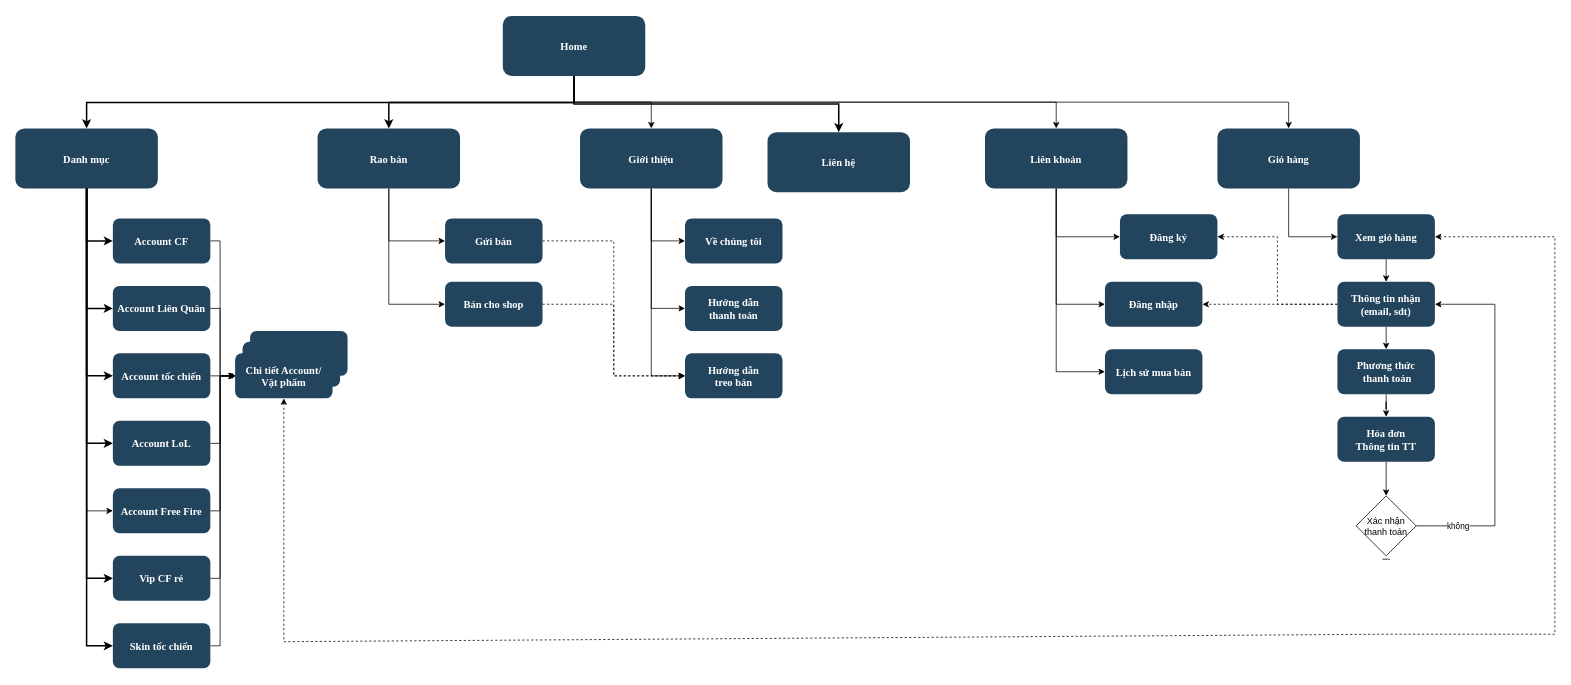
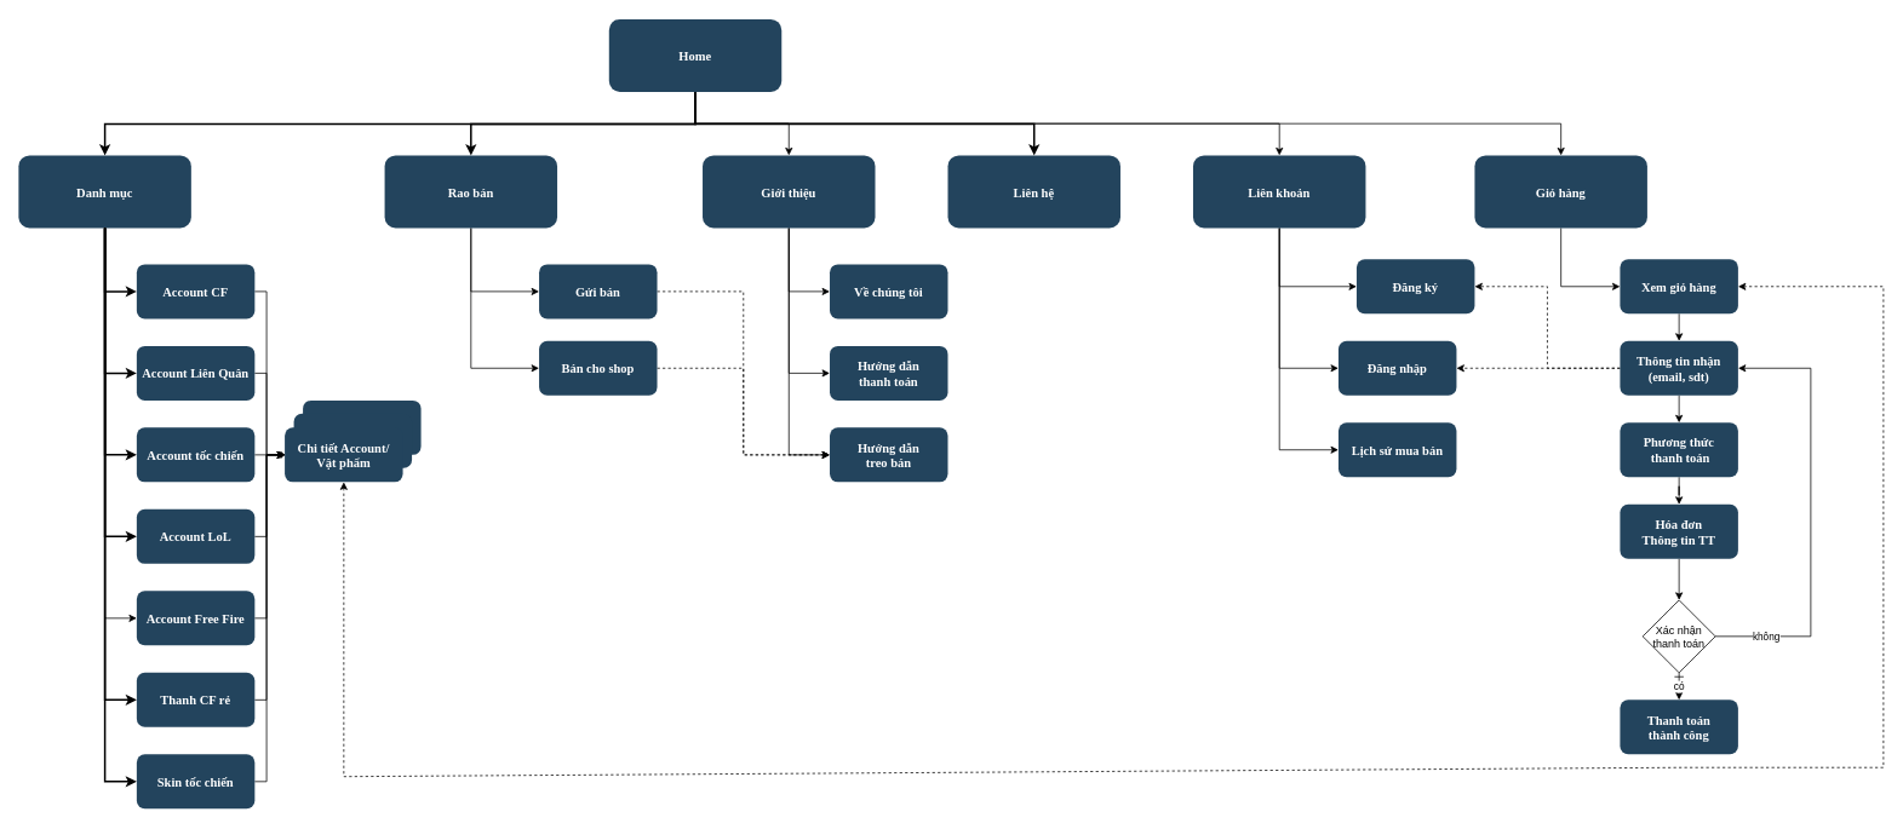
  <mxCell id="0" />
  <mxCell id="1" parent="0" />
  <mxCell id="2" style="edgeStyle=orthogonalEdgeStyle;rounded=0;orthogonalLoop=1;jettySize=auto;html=1;exitX=0.5;exitY=1;exitDx=0;exitDy=0;" parent="1" source="5" target="40" edge="1"><mxGeometry relative="1" as="geometry" /></mxCell>
  <mxCell id="3" style="edgeStyle=orthogonalEdgeStyle;rounded=0;orthogonalLoop=1;jettySize=auto;html=1;exitX=0.5;exitY=1;exitDx=0;exitDy=0;entryX=0.5;entryY=0;entryDx=0;entryDy=0;" parent="1" source="5" target="11" edge="1"><mxGeometry relative="1" as="geometry" /></mxCell>
  <mxCell id="4" style="edgeStyle=orthogonalEdgeStyle;rounded=0;orthogonalLoop=1;jettySize=auto;html=1;exitX=0.5;exitY=1;exitDx=0;exitDy=0;entryX=0.5;entryY=0;entryDx=0;entryDy=0;" parent="1" source="5" target="54" edge="1"><mxGeometry relative="1" as="geometry" /></mxCell>
  <mxCell id="5" value="Home" style="rounded=1;fillColor=#23445D;gradientColor=none;strokeColor=none;fontColor=#FFFFFF;fontStyle=1;fontFamily=Tahoma;fontSize=14" parent="1" vertex="1"><mxGeometry x="670" y="20.5" width="190" height="80" as="geometry" /></mxCell>
- <mxCell id="6" value="Liên hệ" style="rounded=1;fillColor=#23445D;gradientColor=none;strokeColor=none;fontColor=#FFFFFF;fontStyle=1;fontFamily=Tahoma;fontSize=14" parent="1" vertex="1"><mxGeometry x="1023" y="175.5" width="190" height="80" as="geometry" /></mxCell>
+ <mxCell id="6" value="Liên hệ" style="rounded=1;fillColor=#23445D;gradientColor=none;strokeColor=none;fontColor=#FFFFFF;fontStyle=1;fontFamily=Tahoma;fontSize=14" parent="1" vertex="1"><mxGeometry x="1043" y="170.5" width="190" height="80" as="geometry" /></mxCell>
  <mxCell id="7" value="" style="edgeStyle=elbowEdgeStyle;elbow=vertical;strokeWidth=2;rounded=0" parent="1" source="5" target="6" edge="1"><mxGeometry x="337" y="215.5" width="100" height="100" as="geometry"><mxPoint x="250" y="150.5" as="sourcePoint" /><mxPoint x="350" y="50.5" as="targetPoint" /></mxGeometry></mxCell>
  <mxCell id="8" style="edgeStyle=orthogonalEdgeStyle;rounded=0;orthogonalLoop=1;jettySize=auto;html=1;exitX=0.5;exitY=1;exitDx=0;exitDy=0;entryX=0;entryY=0.5;entryDx=0;entryDy=0;" edge="1" parent="1" source="11" target="72"><mxGeometry relative="1" as="geometry"><Array as="points"><mxPoint x="868" y="321" /></Array></mxGeometry></mxCell>
  <mxCell id="9" style="edgeStyle=orthogonalEdgeStyle;rounded=0;orthogonalLoop=1;jettySize=auto;html=1;exitX=0.5;exitY=1;exitDx=0;exitDy=0;entryX=0;entryY=0.5;entryDx=0;entryDy=0;" edge="1" parent="1" source="11" target="73"><mxGeometry relative="1" as="geometry" /></mxCell>
  <mxCell id="10" style="edgeStyle=orthogonalEdgeStyle;rounded=0;orthogonalLoop=1;jettySize=auto;html=1;exitX=0.5;exitY=1;exitDx=0;exitDy=0;entryX=0;entryY=0.5;entryDx=0;entryDy=0;" edge="1" parent="1" source="11" target="74"><mxGeometry relative="1" as="geometry" /></mxCell>
  <mxCell id="11" value="Giới thiệu" style="rounded=1;fillColor=#23445D;gradientColor=none;strokeColor=none;fontColor=#FFFFFF;fontStyle=1;fontFamily=Tahoma;fontSize=14" parent="1" vertex="1"><mxGeometry x="773" y="170.5" width="190" height="80" as="geometry" /></mxCell>
  <mxCell id="12" style="edgeStyle=orthogonalEdgeStyle;rounded=0;orthogonalLoop=1;jettySize=auto;html=1;exitX=0.5;exitY=1;exitDx=0;exitDy=0;entryX=0;entryY=0.5;entryDx=0;entryDy=0;" parent="1" source="14" target="47" edge="1"><mxGeometry relative="1" as="geometry" /></mxCell>
  <mxCell id="13" style="edgeStyle=orthogonalEdgeStyle;rounded=0;orthogonalLoop=1;jettySize=auto;html=1;exitX=0.5;exitY=1;exitDx=0;exitDy=0;entryX=0;entryY=0.5;entryDx=0;entryDy=0;" parent="1" source="14" target="49" edge="1"><mxGeometry relative="1" as="geometry" /></mxCell>
  <mxCell id="14" value="Rao bán" style="rounded=1;fillColor=#23445D;gradientColor=none;strokeColor=none;fontColor=#FFFFFF;fontStyle=1;fontFamily=Tahoma;fontSize=14" parent="1" vertex="1"><mxGeometry x="423" y="170.5" width="190" height="80" as="geometry" /></mxCell>
  <mxCell id="15" style="edgeStyle=orthogonalEdgeStyle;rounded=0;orthogonalLoop=1;jettySize=auto;html=1;exitX=0.5;exitY=1;exitDx=0;exitDy=0;entryX=0;entryY=0.5;entryDx=0;entryDy=0;" parent="1" source="16" target="42" edge="1"><mxGeometry relative="1" as="geometry" /></mxCell>
  <mxCell id="16" value="Danh mục" style="rounded=1;fillColor=#23445D;gradientColor=none;strokeColor=none;fontColor=#FFFFFF;fontStyle=1;fontFamily=Tahoma;fontSize=14" parent="1" vertex="1"><mxGeometry x="20" y="170.5" width="190" height="80" as="geometry" /></mxCell>
  <mxCell id="17" style="edgeStyle=orthogonalEdgeStyle;rounded=0;orthogonalLoop=1;jettySize=auto;html=1;exitX=1;exitY=0.5;exitDx=0;exitDy=0;entryX=0;entryY=0.5;entryDx=0;entryDy=0;" parent="1" source="18" target="45" edge="1"><mxGeometry relative="1" as="geometry"><Array as="points"><mxPoint x="293" y="321" /><mxPoint x="293" y="501" /></Array></mxGeometry></mxCell>
  <mxCell id="18" value="Account CF" style="rounded=1;fillColor=#23445D;gradientColor=none;strokeColor=none;fontColor=#FFFFFF;fontStyle=1;fontFamily=Tahoma;fontSize=14" parent="1" vertex="1"><mxGeometry x="150" y="290.5" width="130" height="60" as="geometry" /></mxCell>
  <mxCell id="19" style="edgeStyle=orthogonalEdgeStyle;rounded=0;orthogonalLoop=1;jettySize=auto;html=1;exitX=1;exitY=0.5;exitDx=0;exitDy=0;entryX=0;entryY=0.5;entryDx=0;entryDy=0;" parent="1" source="20" target="45" edge="1"><mxGeometry relative="1" as="geometry"><Array as="points"><mxPoint x="293" y="411" /><mxPoint x="293" y="501" /></Array></mxGeometry></mxCell>
  <mxCell id="20" value="Account Liên Quân" style="rounded=1;fillColor=#23445D;gradientColor=none;strokeColor=none;fontColor=#FFFFFF;fontStyle=1;fontFamily=Tahoma;fontSize=14" parent="1" vertex="1"><mxGeometry x="150" y="380.5" width="130" height="60" as="geometry" /></mxCell>
  <mxCell id="21" style="edgeStyle=orthogonalEdgeStyle;rounded=0;orthogonalLoop=1;jettySize=auto;html=1;exitX=1;exitY=0.5;exitDx=0;exitDy=0;entryX=0;entryY=0.5;entryDx=0;entryDy=0;" parent="1" source="22" target="45" edge="1"><mxGeometry relative="1" as="geometry" /></mxCell>
  <mxCell id="22" value="Account tốc chiến" style="rounded=1;fillColor=#23445D;gradientColor=none;strokeColor=none;fontColor=#FFFFFF;fontStyle=1;fontFamily=Tahoma;fontSize=14" parent="1" vertex="1"><mxGeometry x="150" y="470.5" width="130" height="60" as="geometry" /></mxCell>
  <mxCell id="23" style="edgeStyle=orthogonalEdgeStyle;rounded=0;orthogonalLoop=1;jettySize=auto;html=1;exitX=1;exitY=0.5;exitDx=0;exitDy=0;entryX=0;entryY=0.5;entryDx=0;entryDy=0;endArrow=diamond;" parent="1" source="24" target="45" edge="1"><mxGeometry relative="1" as="geometry"><Array as="points"><mxPoint x="293" y="591" /><mxPoint x="293" y="501" /></Array></mxGeometry></mxCell>
  <mxCell id="24" value="Account LoL" style="rounded=1;fillColor=#23445D;gradientColor=none;strokeColor=none;fontColor=#FFFFFF;fontStyle=1;fontFamily=Tahoma;fontSize=14" parent="1" vertex="1"><mxGeometry x="150" y="560.5" width="130" height="60" as="geometry" /></mxCell>
  <mxCell id="25" style="edgeStyle=orthogonalEdgeStyle;rounded=0;orthogonalLoop=1;jettySize=auto;html=1;exitX=1;exitY=0.5;exitDx=0;exitDy=0;entryX=0;entryY=0.5;entryDx=0;entryDy=0;" parent="1" source="26" target="45" edge="1"><mxGeometry relative="1" as="geometry"><Array as="points"><mxPoint x="293" y="771" /><mxPoint x="293" y="501" /></Array></mxGeometry></mxCell>
- <mxCell id="26" value="Vip CF rẻ" style="rounded=1;fillColor=#23445D;gradientColor=none;strokeColor=none;fontColor=#FFFFFF;fontStyle=1;fontFamily=Tahoma;fontSize=14" parent="1" vertex="1"><mxGeometry x="150" y="740.5" width="130" height="60" as="geometry" /></mxCell>
+ <mxCell id="26" value="Thanh CF rẻ" style="rounded=1;fillColor=#23445D;gradientColor=none;strokeColor=none;fontColor=#FFFFFF;fontStyle=1;fontFamily=Tahoma;fontSize=14" parent="1" vertex="1"><mxGeometry x="150" y="740.5" width="130" height="60" as="geometry" /></mxCell>
  <mxCell id="27" style="edgeStyle=orthogonalEdgeStyle;rounded=0;orthogonalLoop=1;jettySize=auto;html=1;exitX=1;exitY=0.5;exitDx=0;exitDy=0;entryX=0;entryY=0.5;entryDx=0;entryDy=0;" parent="1" source="28" target="45" edge="1"><mxGeometry relative="1" as="geometry"><Array as="points"><mxPoint x="293" y="861" /><mxPoint x="293" y="501" /></Array></mxGeometry></mxCell>
  <mxCell id="28" value="Skin tốc chiến" style="rounded=1;fillColor=#23445D;gradientColor=none;strokeColor=none;fontColor=#FFFFFF;fontStyle=1;fontFamily=Tahoma;fontSize=14" parent="1" vertex="1"><mxGeometry x="150" y="830.5" width="130" height="60" as="geometry" /></mxCell>
  <mxCell id="29" value="" style="edgeStyle=elbowEdgeStyle;elbow=vertical;strokeWidth=2;rounded=0" parent="1" source="5" target="14" edge="1"><mxGeometry x="347" y="225.5" width="100" height="100" as="geometry"><mxPoint x="775" y="110.5" as="sourcePoint" /><mxPoint x="1380" y="180.5" as="targetPoint" /></mxGeometry></mxCell>
  <mxCell id="30" value="" style="edgeStyle=elbowEdgeStyle;elbow=vertical;strokeWidth=2;rounded=0" parent="1" source="5" target="16" edge="1"><mxGeometry x="-23" y="135.5" width="100" height="100" as="geometry"><mxPoint x="-110" y="70.5" as="sourcePoint" /><mxPoint x="-10" y="-29.5" as="targetPoint" /></mxGeometry></mxCell>
  <mxCell id="31" value="" style="edgeStyle=elbowEdgeStyle;elbow=horizontal;strokeWidth=2;rounded=0" parent="1" source="16" target="18" edge="1"><mxGeometry x="-23" y="135.5" width="100" height="100" as="geometry"><mxPoint x="-110" y="70.5" as="sourcePoint" /><mxPoint x="-10" y="-29.5" as="targetPoint" /><Array as="points"><mxPoint x="115" y="270.5" /></Array></mxGeometry></mxCell>
  <mxCell id="32" value="" style="edgeStyle=elbowEdgeStyle;elbow=horizontal;strokeWidth=2;rounded=0" parent="1" source="16" target="20" edge="1"><mxGeometry x="-23" y="135.5" width="100" height="100" as="geometry"><mxPoint x="-110" y="70.5" as="sourcePoint" /><mxPoint x="-10" y="-29.5" as="targetPoint" /><Array as="points"><mxPoint x="115" y="310.5" /></Array></mxGeometry></mxCell>
  <mxCell id="33" value="" style="edgeStyle=elbowEdgeStyle;elbow=horizontal;strokeWidth=2;rounded=0" parent="1" source="16" target="22" edge="1"><mxGeometry x="-23" y="135.5" width="100" height="100" as="geometry"><mxPoint x="-110" y="70.5" as="sourcePoint" /><mxPoint x="-10" y="-29.5" as="targetPoint" /><Array as="points"><mxPoint x="115" y="360.5" /></Array></mxGeometry></mxCell>
  <mxCell id="34" value="" style="edgeStyle=elbowEdgeStyle;elbow=horizontal;strokeWidth=2;rounded=0" parent="1" source="16" target="24" edge="1"><mxGeometry x="-23" y="135.5" width="100" height="100" as="geometry"><mxPoint x="-110" y="70.5" as="sourcePoint" /><mxPoint x="-10" y="-29.5" as="targetPoint" /><Array as="points"><mxPoint x="115" y="410.5" /></Array></mxGeometry></mxCell>
  <mxCell id="35" value="" style="edgeStyle=elbowEdgeStyle;elbow=horizontal;strokeWidth=2;rounded=0" parent="1" source="16" target="26" edge="1"><mxGeometry x="-23" y="135.5" width="100" height="100" as="geometry"><mxPoint x="-110" y="70.5" as="sourcePoint" /><mxPoint x="-10" y="-29.5" as="targetPoint" /><Array as="points"><mxPoint x="115" y="450.5" /></Array></mxGeometry></mxCell>
  <mxCell id="36" value="" style="edgeStyle=elbowEdgeStyle;elbow=horizontal;strokeWidth=2;rounded=0" parent="1" source="16" target="28" edge="1"><mxGeometry x="-23" y="135.5" width="100" height="100" as="geometry"><mxPoint x="-110" y="70.5" as="sourcePoint" /><mxPoint x="-10" y="-29.5" as="targetPoint" /><Array as="points"><mxPoint x="115" y="500.5" /></Array></mxGeometry></mxCell>
  <mxCell id="37" style="edgeStyle=orthogonalEdgeStyle;rounded=0;orthogonalLoop=1;jettySize=auto;html=1;exitX=0.5;exitY=1;exitDx=0;exitDy=0;entryX=0;entryY=0.5;entryDx=0;entryDy=0;" parent="1" source="40" target="50" edge="1"><mxGeometry relative="1" as="geometry" /></mxCell>
  <mxCell id="38" style="edgeStyle=orthogonalEdgeStyle;rounded=0;orthogonalLoop=1;jettySize=auto;html=1;exitX=0.5;exitY=1;exitDx=0;exitDy=0;entryX=0;entryY=0.5;entryDx=0;entryDy=0;" parent="1" source="40" target="51" edge="1"><mxGeometry relative="1" as="geometry" /></mxCell>
  <mxCell id="39" style="edgeStyle=orthogonalEdgeStyle;rounded=0;orthogonalLoop=1;jettySize=auto;html=1;exitX=0.5;exitY=1;exitDx=0;exitDy=0;entryX=0;entryY=0.5;entryDx=0;entryDy=0;" parent="1" source="40" target="52" edge="1"><mxGeometry relative="1" as="geometry" /></mxCell>
  <mxCell id="40" value="Liên khoản" style="rounded=1;fillColor=#23445D;gradientColor=none;strokeColor=none;fontColor=#FFFFFF;fontStyle=1;fontFamily=Tahoma;fontSize=14" parent="1" vertex="1"><mxGeometry x="1313" y="170.5" width="190" height="80" as="geometry" /></mxCell>
  <mxCell id="41" style="edgeStyle=orthogonalEdgeStyle;rounded=0;orthogonalLoop=1;jettySize=auto;html=1;exitX=1;exitY=0.5;exitDx=0;exitDy=0;entryX=0;entryY=0.5;entryDx=0;entryDy=0;" parent="1" source="42" target="45" edge="1"><mxGeometry relative="1" as="geometry"><Array as="points"><mxPoint x="293" y="681" /><mxPoint x="293" y="501" /></Array></mxGeometry></mxCell>
  <mxCell id="42" value="Account Free Fire" style="rounded=1;fillColor=#23445D;gradientColor=none;strokeColor=none;fontColor=#FFFFFF;fontStyle=1;fontFamily=Tahoma;fontSize=14" parent="1" vertex="1"><mxGeometry x="150" y="650.5" width="130" height="60" as="geometry" /></mxCell>
  <mxCell id="43" value="" style="rounded=1;fillColor=#23445D;gradientColor=none;strokeColor=none;fontColor=#FFFFFF;fontStyle=1;fontFamily=Tahoma;fontSize=14" parent="1" vertex="1"><mxGeometry x="333" y="440.5" width="130" height="60" as="geometry" /></mxCell>
  <mxCell id="44" value="" style="rounded=1;fillColor=#23445D;gradientColor=none;strokeColor=none;fontColor=#FFFFFF;fontStyle=1;fontFamily=Tahoma;fontSize=14" parent="1" vertex="1"><mxGeometry x="323" y="455" width="130" height="60" as="geometry" /></mxCell>
  <mxCell id="45" value="Chi tiết Account/&#10;Vật phẩm" style="rounded=1;fillColor=#23445D;gradientColor=none;strokeColor=none;fontColor=#FFFFFF;fontStyle=1;fontFamily=Tahoma;fontSize=14" parent="1" vertex="1"><mxGeometry x="313" y="470.5" width="130" height="60" as="geometry" /></mxCell>
  <mxCell id="46" style="edgeStyle=orthogonalEdgeStyle;rounded=0;orthogonalLoop=1;jettySize=auto;html=1;exitX=1;exitY=0.5;exitDx=0;exitDy=0;entryX=0;entryY=0.5;entryDx=0;entryDy=0;dashed=1;" edge="1" parent="1" source="47" target="74"><mxGeometry relative="1" as="geometry" /></mxCell>
  <mxCell id="47" value="Gửi bán" style="rounded=1;fillColor=#23445D;gradientColor=none;strokeColor=none;fontColor=#FFFFFF;fontStyle=1;fontFamily=Tahoma;fontSize=14" parent="1" vertex="1"><mxGeometry x="593" y="290.5" width="130" height="60" as="geometry" /></mxCell>
  <mxCell id="48" style="edgeStyle=orthogonalEdgeStyle;rounded=0;orthogonalLoop=1;jettySize=auto;html=1;exitX=1;exitY=0.5;exitDx=0;exitDy=0;entryX=0;entryY=0.5;entryDx=0;entryDy=0;dashed=1;" edge="1" parent="1" source="49" target="74"><mxGeometry relative="1" as="geometry" /></mxCell>
  <mxCell id="49" value="Bán cho shop" style="rounded=1;fillColor=#23445D;gradientColor=none;strokeColor=none;fontColor=#FFFFFF;fontStyle=1;fontFamily=Tahoma;fontSize=14" parent="1" vertex="1"><mxGeometry x="593" y="375" width="130" height="60" as="geometry" /></mxCell>
  <mxCell id="50" value="Đăng ký" style="rounded=1;fillColor=#23445D;gradientColor=none;strokeColor=none;fontColor=#FFFFFF;fontStyle=1;fontFamily=Tahoma;fontSize=14" parent="1" vertex="1"><mxGeometry x="1493" y="285" width="130" height="60" as="geometry" /></mxCell>
  <mxCell id="51" value="Đăng nhập" style="rounded=1;fillColor=#23445D;gradientColor=none;strokeColor=none;fontColor=#FFFFFF;fontStyle=1;fontFamily=Tahoma;fontSize=14" parent="1" vertex="1"><mxGeometry x="1473" y="375" width="130" height="60" as="geometry" /></mxCell>
  <mxCell id="52" value="Lịch sử mua bán" style="rounded=1;fillColor=#23445D;gradientColor=none;strokeColor=none;fontColor=#FFFFFF;fontStyle=1;fontFamily=Tahoma;fontSize=14" parent="1" vertex="1"><mxGeometry x="1473" y="465" width="130" height="60" as="geometry" /></mxCell>
  <mxCell id="53" style="edgeStyle=orthogonalEdgeStyle;rounded=0;orthogonalLoop=1;jettySize=auto;html=1;exitX=0.5;exitY=1;exitDx=0;exitDy=0;entryX=0;entryY=0.5;entryDx=0;entryDy=0;" parent="1" source="54" target="56" edge="1"><mxGeometry relative="1" as="geometry" /></mxCell>
  <mxCell id="54" value="Giỏ hàng" style="rounded=1;fillColor=#23445D;gradientColor=none;strokeColor=none;fontColor=#FFFFFF;fontStyle=1;fontFamily=Tahoma;fontSize=14" parent="1" vertex="1"><mxGeometry x="1623" y="170.5" width="190" height="80" as="geometry" /></mxCell>
  <mxCell id="55" style="edgeStyle=orthogonalEdgeStyle;rounded=0;orthogonalLoop=1;jettySize=auto;html=1;exitX=0.5;exitY=1;exitDx=0;exitDy=0;entryX=0.5;entryY=0;entryDx=0;entryDy=0;" parent="1" source="56" target="62" edge="1"><mxGeometry relative="1" as="geometry" /></mxCell>
  <mxCell id="56" value="Xem giỏ hàng" style="rounded=1;fillColor=#23445D;gradientColor=none;strokeColor=none;fontColor=#FFFFFF;fontStyle=1;fontFamily=Tahoma;fontSize=14" parent="1" vertex="1"><mxGeometry x="1783" y="285" width="130" height="60" as="geometry" /></mxCell>
  <mxCell id="57" value="" style="endArrow=classic;startArrow=classic;html=1;rounded=0;dashed=1;exitX=0.5;exitY=1;exitDx=0;exitDy=0;entryX=1;entryY=0.5;entryDx=0;entryDy=0;" parent="1" source="45" target="56" edge="1"><mxGeometry width="50" height="50" relative="1" as="geometry"><mxPoint x="903" y="595" as="sourcePoint" /><mxPoint x="953" y="545" as="targetPoint" /><Array as="points"><mxPoint x="378" y="855" /><mxPoint x="1853" y="845" /><mxPoint x="2073" y="845" /><mxPoint x="2073" y="315" /></Array></mxGeometry></mxCell>
  <mxCell id="58" style="edgeStyle=orthogonalEdgeStyle;rounded=0;orthogonalLoop=1;jettySize=auto;html=1;exitX=0;exitY=0.5;exitDx=0;exitDy=0;entryX=1;entryY=0.5;entryDx=0;entryDy=0;dashed=1;" parent="1" source="62" target="50" edge="1"><mxGeometry relative="1" as="geometry" /></mxCell>
  <mxCell id="59" style="edgeStyle=orthogonalEdgeStyle;rounded=0;orthogonalLoop=1;jettySize=auto;html=1;exitX=0;exitY=0.5;exitDx=0;exitDy=0;entryX=1;entryY=0.5;entryDx=0;entryDy=0;dashed=1;" parent="1" source="62" target="51" edge="1"><mxGeometry relative="1" as="geometry" /></mxCell>
  <mxCell id="60" style="edgeStyle=orthogonalEdgeStyle;rounded=0;orthogonalLoop=1;jettySize=auto;html=1;exitX=0.5;exitY=1;exitDx=0;exitDy=0;startArrow=none;" parent="1" source="69" target="70" edge="1"><mxGeometry relative="1" as="geometry" /></mxCell>
  <mxCell id="61" style="edgeStyle=orthogonalEdgeStyle;rounded=0;orthogonalLoop=1;jettySize=auto;html=1;exitX=0.5;exitY=1;exitDx=0;exitDy=0;entryX=0.5;entryY=0;entryDx=0;entryDy=0;" parent="1" source="62" target="69" edge="1"><mxGeometry relative="1" as="geometry" /></mxCell>
  <mxCell id="62" value="Thông tin nhận&#10;(email, sdt)" style="rounded=1;fillColor=#23445D;gradientColor=none;strokeColor=none;fontColor=#FFFFFF;fontStyle=1;fontFamily=Tahoma;fontSize=14" parent="1" vertex="1"><mxGeometry x="1783" y="375" width="130" height="60" as="geometry" /></mxCell>
  <mxCell id="63" style="edgeStyle=orthogonalEdgeStyle;rounded=0;orthogonalLoop=1;jettySize=auto;html=1;exitX=0.5;exitY=1;exitDx=0;exitDy=0;entryX=0.5;entryY=0;entryDx=0;entryDy=0;" parent="1" source="70" target="68" edge="1"><mxGeometry relative="1" as="geometry" /></mxCell>
+ <mxCell id="64" value="Thanh toán&#10;thành công" style="rounded=1;fillColor=#23445D;gradientColor=none;strokeColor=none;fontColor=#FFFFFF;fontStyle=1;fontFamily=Tahoma;fontSize=14" parent="1" vertex="1"><mxGeometry x="1783" y="770.5" width="130" height="60" as="geometry" /></mxCell>
+ <mxCell id="65" value="có" style="edgeStyle=orthogonalEdgeStyle;rounded=0;orthogonalLoop=1;jettySize=auto;html=1;exitX=0.5;exitY=1;exitDx=0;exitDy=0;entryX=0.5;entryY=0;entryDx=0;entryDy=0;" parent="1" source="68" target="64" edge="1"><mxGeometry relative="1" as="geometry" /></mxCell>
  <mxCell id="66" style="edgeStyle=orthogonalEdgeStyle;rounded=0;orthogonalLoop=1;jettySize=auto;html=1;exitX=1;exitY=0.5;exitDx=0;exitDy=0;entryX=1;entryY=0.5;entryDx=0;entryDy=0;" parent="1" source="68" target="62" edge="1"><mxGeometry relative="1" as="geometry"><Array as="points"><mxPoint x="1993" y="701" /><mxPoint x="1993" y="405" /></Array></mxGeometry></mxCell>
  <mxCell id="67" value="không" style="edgeLabel;html=1;align=center;verticalAlign=middle;resizable=0;points=[];" parent="66" vertex="1" connectable="0"><mxGeometry x="-0.642" y="2" relative="1" as="geometry"><mxPoint x="-31" y="2" as="offset" /></mxGeometry></mxCell>
  <mxCell id="68" value="Xác nhận&lt;br&gt;thanh toán" style="rhombus;whiteSpace=wrap;html=1;" parent="1" vertex="1"><mxGeometry x="1808" y="660.5" width="80" height="80" as="geometry" /></mxCell>
  <mxCell id="69" value="Phương thức&#10; thanh toán" style="rounded=1;fillColor=#23445D;gradientColor=none;strokeColor=none;fontColor=#FFFFFF;fontStyle=1;fontFamily=Tahoma;fontSize=14" parent="1" vertex="1"><mxGeometry x="1783" y="465" width="130" height="60" as="geometry" /></mxCell>
  <mxCell id="70" value="Hóa đơn&#10;Thông tin TT" style="rounded=1;fillColor=#23445D;gradientColor=none;strokeColor=none;fontColor=#FFFFFF;fontStyle=1;fontFamily=Tahoma;fontSize=14" parent="1" vertex="1"><mxGeometry x="1783" y="555" width="130" height="60" as="geometry" /></mxCell>
  <mxCell id="71" value="" style="endArrow=none;html=1;rounded=0;" parent="1" edge="1"><mxGeometry width="50" height="50" relative="1" as="geometry"><mxPoint x="1843" y="745" as="sourcePoint" /><mxPoint x="1853" y="745" as="targetPoint" /></mxGeometry></mxCell>
  <mxCell id="72" value="Về chúng tôi" style="rounded=1;fillColor=#23445D;gradientColor=none;strokeColor=none;fontColor=#FFFFFF;fontStyle=1;fontFamily=Tahoma;fontSize=14" vertex="1" parent="1"><mxGeometry x="913" y="290.5" width="130" height="60" as="geometry" /></mxCell>
  <mxCell id="73" value="Hướng dẫn&#10;thanh toán" style="rounded=1;fillColor=#23445D;gradientColor=none;strokeColor=none;fontColor=#FFFFFF;fontStyle=1;fontFamily=Tahoma;fontSize=14" vertex="1" parent="1"><mxGeometry x="913" y="380.5" width="130" height="60" as="geometry" /></mxCell>
  <mxCell id="74" value="Hướng dẫn&#10;treo bán" style="rounded=1;fillColor=#23445D;gradientColor=none;strokeColor=none;fontColor=#FFFFFF;fontStyle=1;fontFamily=Tahoma;fontSize=14" vertex="1" parent="1"><mxGeometry x="913" y="470.5" width="130" height="60" as="geometry" /></mxCell>
